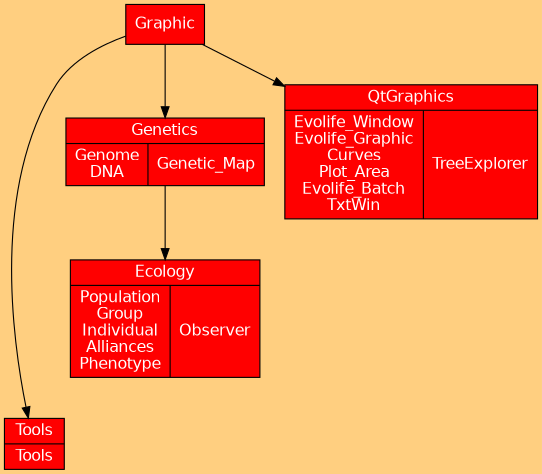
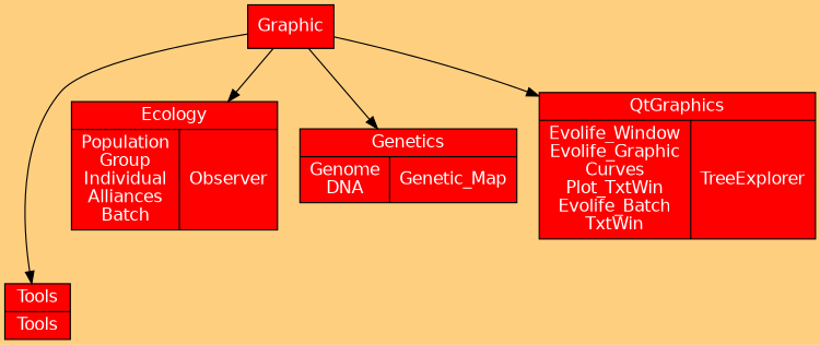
  digraph {
    bgcolor="#FFCF80"
    color=White
    node [fillcolor=Red fontcolor=White fontname=Helvetica shape=record style=filled]
    n1 [label="{Tools| Tools}"]
    n2 [label=Graphic shape=box]
-   n3 [label="{Ecology| {Population\nGroup\nIndividual\nAlliances\nPhenotype |<here> Observer}}"]
+   n3 [label="{Ecology| {Population\nGroup\nIndividual\nAlliances\nBatch |<here> Observer}}"]
    n4 [label="{Genetics| {Genome\nDNA |<here> Genetic_Map}}"]
-   n5 [label="{QtGraphics| {Evolife_Window\nEvolife_Graphic\nCurves\nPlot_Area\nEvolife_Batch\nTxtWin |<here> TreeExplorer}}"]
+   n5 [label="{QtGraphics| {Evolife_Window\nEvolife_Graphic\nCurves\nPlot_TxtWin\nEvolife_Batch\nTxtWin |<here> TreeExplorer}}"]
    subgraph sub_1 {
      rank=sink
      n1
    }
    n2 -> n1
-   n4 -> n3
+   n2 -> n3
    n2 -> n4
    n2 -> n5
  }
